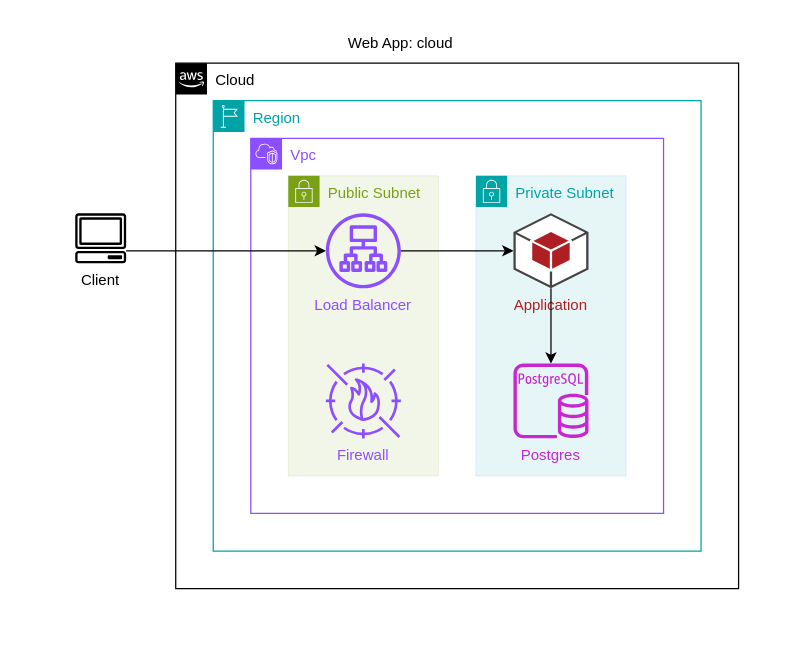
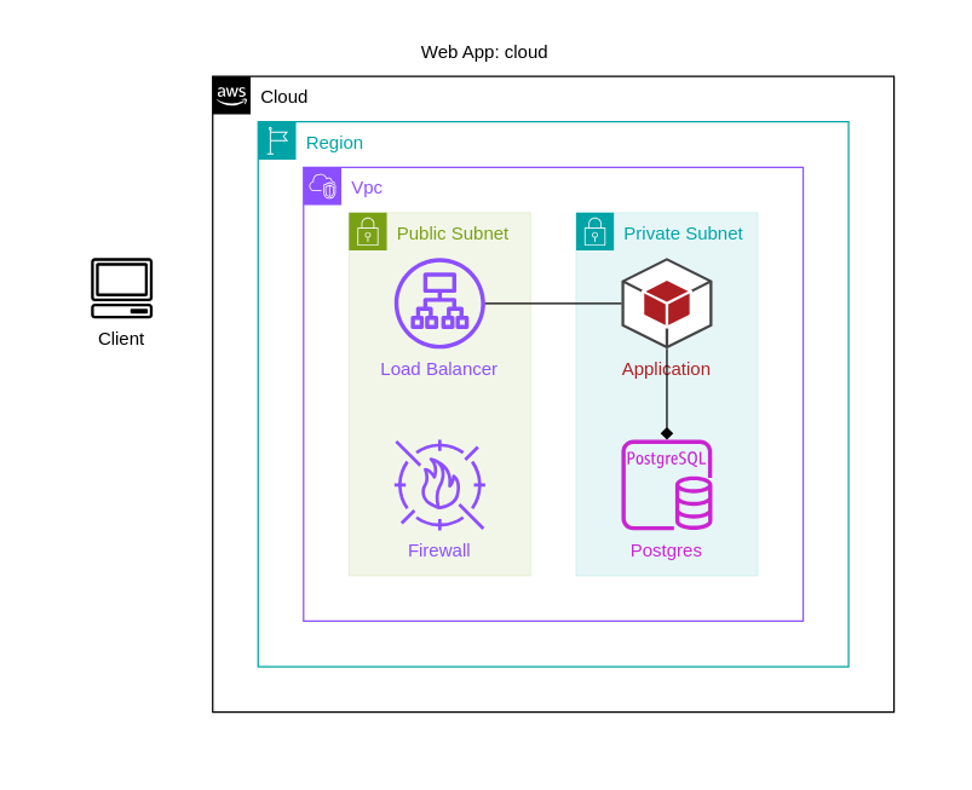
  <mxCell id="0" />
  <mxCell id="1" parent="0" />
  <mxCell style="align=center;strokeColor=none;verticalAlign=top;aspect=fixed" id="2" parent="1" value="Web App: cloud" vertex="1"><mxGeometry as="geometry" width="600" height="480" x="20" y="20" /></mxCell>
  <mxCell style="shape=mxgraph.aws4.client;fillColor=#000000;verticalLabelPosition=bottom;verticalAlign=top;align=center;aspect=fixed" id="3" parent="2" value="Client" vertex="1"><mxGeometry x="30" y="150" as="geometry" width="60" height="40" /></mxCell>
  <mxCell style="shape=mxgraph.aws4.group;align=left;spacingLeft=30;verticalAlign=top;aspect=fixed;grIcon=mxgraph.aws4.group_aws_cloud_alt" id="4" parent="2" value="Cloud" vertex="1"><mxGeometry as="geometry" width="450" height="420" x="120" y="30" /></mxCell>
  <mxCell style="shape=mxgraph.aws4.group;align=left;spacingLeft=30;verticalAlign=top;aspect=fixed;grIcon=mxgraph.aws4.group_region;strokeColor=#00A4A6;fontColor=#00A4A6" id="5" parent="4" value="Region" vertex="1"><mxGeometry as="geometry" width="390" height="360" x="30" y="30" /></mxCell>
  <mxCell style="shape=mxgraph.aws4.group;align=left;spacingLeft=30;verticalAlign=top;aspect=fixed;grIcon=mxgraph.aws4.group_vpc2;strokeColor=#8C4FFF;fontColor=#8C4FFF" id="6" parent="5" value="Vpc" vertex="1"><mxGeometry as="geometry" width="330" height="300" x="30" y="30" /></mxCell>
  <mxCell style="shape=mxgraph.aws4.group;align=left;spacingLeft=30;verticalAlign=top;aspect=fixed;grIcon=mxgraph.aws4.group_security_group;fillColor=#F2F6E8;strokeWidth=0;strokeColor=#7AA116;fontColor=#7AA116" id="7" parent="6" value="Public Subnet" vertex="1"><mxGeometry as="geometry" width="120" height="240" x="30" y="30" /></mxCell>
  <mxCell style="shape=mxgraph.aws4.application_load_balancer;fillColor=#8C4FFF;verticalLabelPosition=bottom;verticalAlign=top;align=center;aspect=fixed;strokeColor=#8C4FFF;fontColor=#8C4FFF" id="8" parent="7" value="Load Balancer" vertex="1"><mxGeometry as="geometry" width="60" height="60" x="30" y="30" /></mxCell>
  <mxCell style="shape=mxgraph.aws4.waf;fillColor=#8C4FFF;verticalLabelPosition=bottom;verticalAlign=top;align=center;aspect=fixed;strokeColor=#8C4FFF;fontColor=#8C4FFF" id="9" parent="7" value="Firewall" vertex="1"><mxGeometry as="geometry" width="60" height="60" x="30" y="150" /></mxCell>
  <mxCell style="shape=mxgraph.aws4.group;align=left;spacingLeft=30;verticalAlign=top;aspect=fixed;grIcon=mxgraph.aws4.group_security_group;fillColor=#E6F6F7;strokeWidth=0;strokeColor=#00A4A6;fontColor=#00A4A6" id="10" parent="6" value="Private Subnet" vertex="1"><mxGeometry as="geometry" width="120" height="240" x="180" y="30" /></mxCell>
  <mxCell style="shape=mxgraph.aws3.android;fillColor=#AE1F23;verticalLabelPosition=bottom;verticalAlign=top;align=center;aspect=fixed;strokeColor=#AE1F23;fontColor=#AE1F23" id="11" parent="10" value="Application" vertex="1"><mxGeometry as="geometry" width="60" height="60" x="30" y="30" /></mxCell>
  <mxCell style="shape=mxgraph.aws4.rds_postgresql_instance;fillColor=#C925D1;verticalLabelPosition=bottom;verticalAlign=top;align=center;aspect=fixed;strokeColor=#C925D1;fontColor=#C925D1" id="12" parent="10" value="Postgres" vertex="1"><mxGeometry as="geometry" width="60" height="60" x="30" y="150" /></mxCell>
- <mxCell id="13" source="8" target="11" parent="1" edge="1" style="edgeStyle=orthogonalEdgeStyle;rounded=1;orthogonalLoop=1;jettySize=auto;html=1"><mxGeometry relative="1" as="geometry"><Array as="points"><mxPoint x="365" y="200" /><mxPoint x="365" y="200" /></Array></mxGeometry></mxCell>
- <mxCell id="14" source="3" target="8" parent="1" edge="1" style="edgeStyle=orthogonalEdgeStyle;rounded=1;orthogonalLoop=1;jettySize=auto;html=1"><mxGeometry relative="1" as="geometry"><Array as="points"><mxPoint x="185" y="200" /><mxPoint x="185" y="200" /></Array></mxGeometry></mxCell>
- <mxCell id="15" source="11" target="12" parent="1" edge="1" style="edgeStyle=orthogonalEdgeStyle;rounded=1;orthogonalLoop=1;jettySize=auto;html=1"><mxGeometry relative="1" as="geometry"><Array as="points"><mxPoint x="440" y="260" /><mxPoint x="440" y="260" /></Array></mxGeometry></mxCell>
+ <mxCell id="13" source="8" target="11" parent="1" edge="1" style="edgeStyle=orthogonalEdgeStyle;rounded=1;orthogonalLoop=1;jettySize=auto;html=1;endArrow=none;"><mxGeometry relative="1" as="geometry"><Array as="points"><mxPoint x="365" y="200" /><mxPoint x="365" y="200" /></Array></mxGeometry></mxCell>
+ <mxCell id="15" source="11" target="12" parent="1" edge="1" style="edgeStyle=orthogonalEdgeStyle;rounded=1;orthogonalLoop=1;jettySize=auto;html=1;endArrow=diamond;"><mxGeometry relative="1" as="geometry"><Array as="points"><mxPoint x="440" y="260" /><mxPoint x="440" y="260" /></Array></mxGeometry></mxCell>
